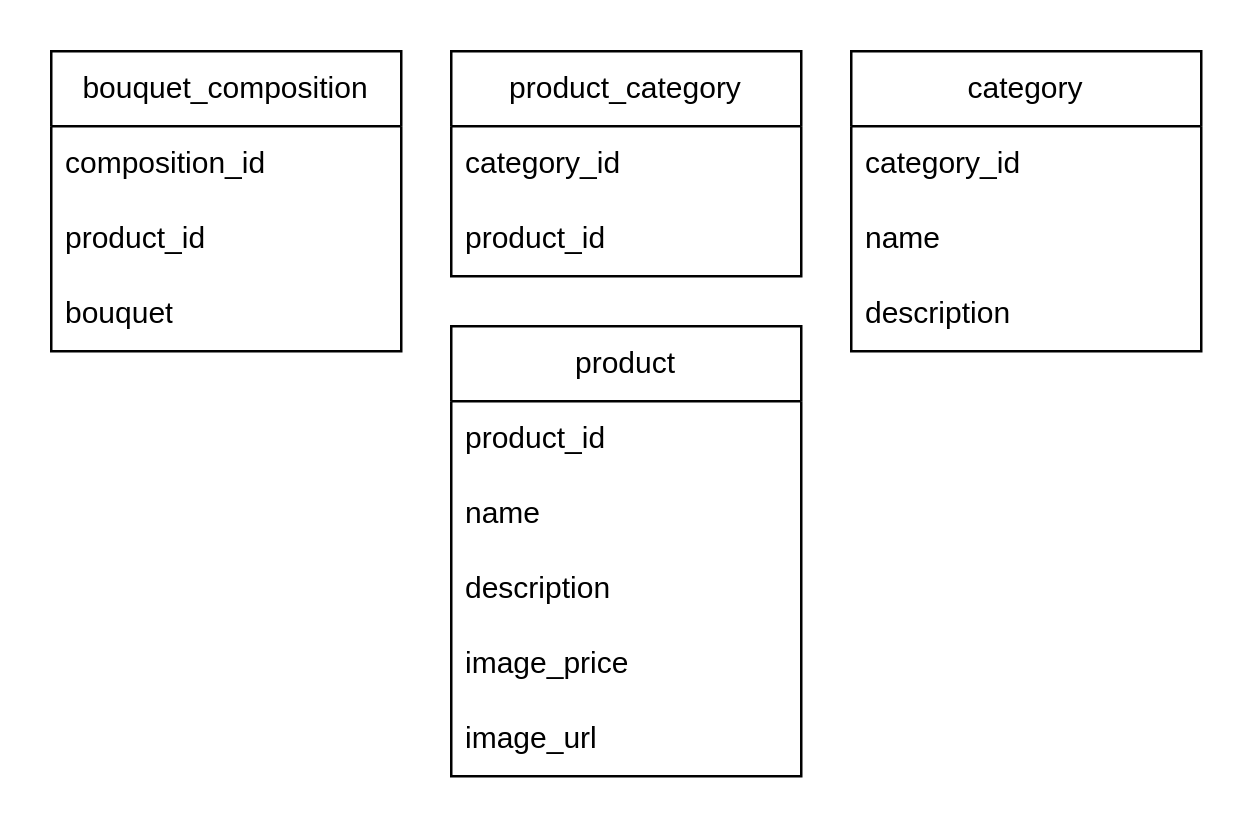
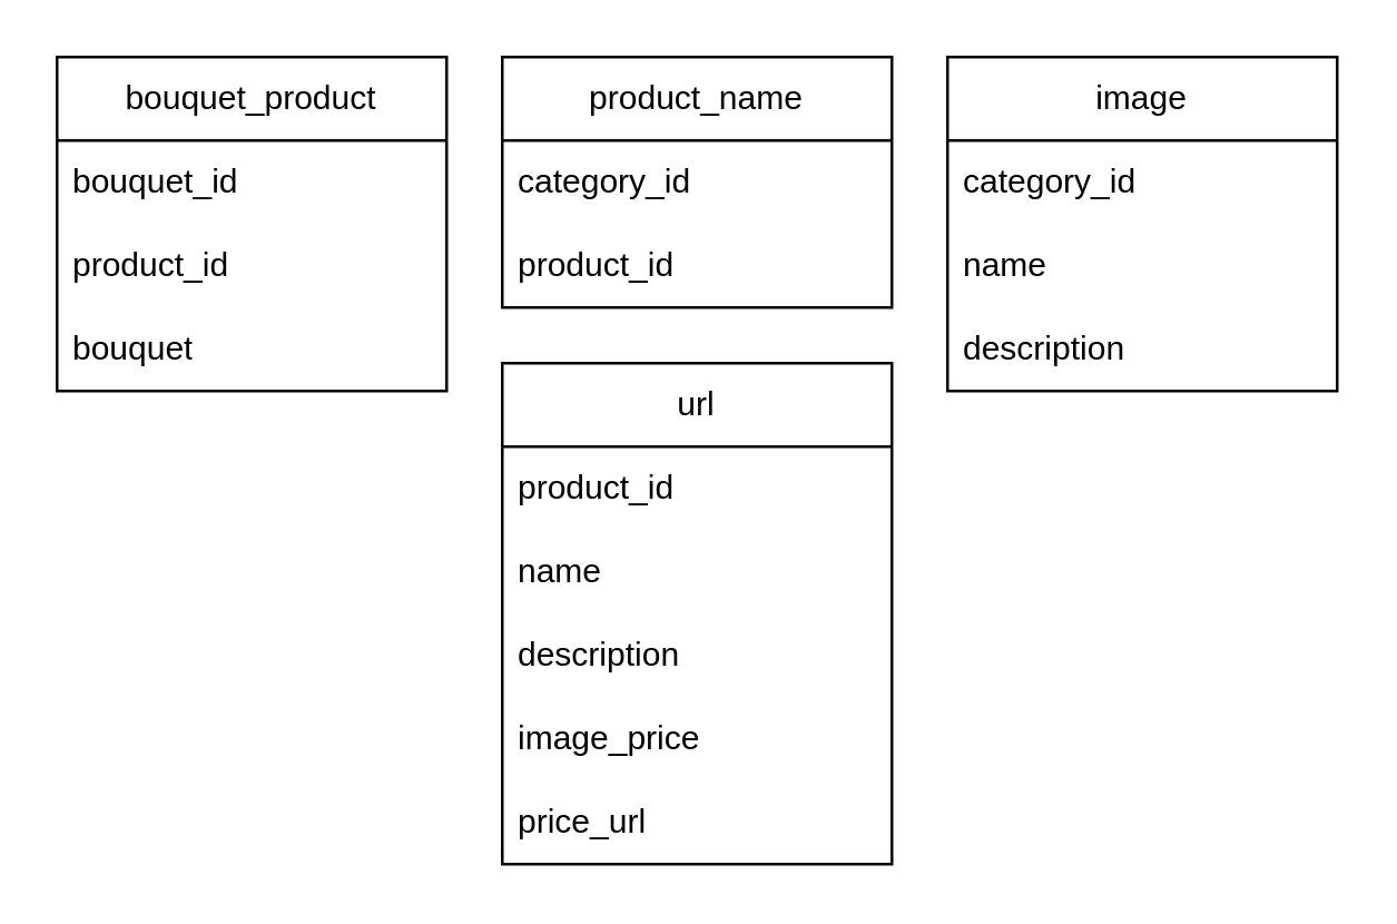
  <mxCell id="0" />
  <mxCell id="1" parent="0" />
- <mxCell id="2" value="product" style="swimlane;fontStyle=0;childLayout=stackLayout;horizontal=1;startSize=30;horizontalStack=0;resizeParent=1;resizeParentMax=0;resizeLast=0;collapsible=1;marginBottom=0;whiteSpace=wrap;html=1;" parent="1" vertex="1"><mxGeometry x="180" y="130" width="140" height="180" as="geometry" /></mxCell>
+ <mxCell id="2" value="url" style="swimlane;fontStyle=0;childLayout=stackLayout;horizontal=1;startSize=30;horizontalStack=0;resizeParent=1;resizeParentMax=0;resizeLast=0;collapsible=1;marginBottom=0;whiteSpace=wrap;html=1;" parent="1" vertex="1"><mxGeometry x="180" y="130" width="140" height="180" as="geometry" /></mxCell>
  <mxCell id="3" value="product_id" style="text;strokeColor=none;fillColor=none;align=left;verticalAlign=middle;spacingLeft=4;spacingRight=4;overflow=hidden;points=[[0,0.5],[1,0.5]];portConstraint=eastwest;rotatable=0;whiteSpace=wrap;html=1;" parent="2" vertex="1"><mxGeometry y="30" width="140" height="30" as="geometry" /></mxCell>
  <mxCell id="4" value="name" style="text;strokeColor=none;fillColor=none;align=left;verticalAlign=middle;spacingLeft=4;spacingRight=4;overflow=hidden;points=[[0,0.5],[1,0.5]];portConstraint=eastwest;rotatable=0;whiteSpace=wrap;html=1;" parent="2" vertex="1"><mxGeometry y="60" width="140" height="30" as="geometry" /></mxCell>
  <mxCell id="5" value="description" style="text;strokeColor=none;fillColor=none;align=left;verticalAlign=middle;spacingLeft=4;spacingRight=4;overflow=hidden;points=[[0,0.5],[1,0.5]];portConstraint=eastwest;rotatable=0;whiteSpace=wrap;html=1;" parent="2" vertex="1"><mxGeometry y="90" width="140" height="30" as="geometry" /></mxCell>
  <mxCell id="6" value="image_price" style="text;strokeColor=none;fillColor=none;align=left;verticalAlign=middle;spacingLeft=4;spacingRight=4;overflow=hidden;points=[[0,0.5],[1,0.5]];portConstraint=eastwest;rotatable=0;whiteSpace=wrap;html=1;" vertex="1" parent="2"><mxGeometry y="120" width="140" height="30" as="geometry" /></mxCell>
- <mxCell id="7" value="image_url" style="text;strokeColor=none;fillColor=none;align=left;verticalAlign=middle;spacingLeft=4;spacingRight=4;overflow=hidden;points=[[0,0.5],[1,0.5]];portConstraint=eastwest;rotatable=0;whiteSpace=wrap;html=1;" vertex="1" parent="2"><mxGeometry y="150" width="140" height="30" as="geometry" /></mxCell>
- <mxCell id="8" value="category" style="swimlane;fontStyle=0;childLayout=stackLayout;horizontal=1;startSize=30;horizontalStack=0;resizeParent=1;resizeParentMax=0;resizeLast=0;collapsible=1;marginBottom=0;whiteSpace=wrap;html=1;" vertex="1" parent="1"><mxGeometry x="340" y="20" width="140" height="120" as="geometry" /></mxCell>
+ <mxCell id="7" value="price_url" style="text;strokeColor=none;fillColor=none;align=left;verticalAlign=middle;spacingLeft=4;spacingRight=4;overflow=hidden;points=[[0,0.5],[1,0.5]];portConstraint=eastwest;rotatable=0;whiteSpace=wrap;html=1;" vertex="1" parent="2"><mxGeometry y="150" width="140" height="30" as="geometry" /></mxCell>
+ <mxCell id="8" value="image" style="swimlane;fontStyle=0;childLayout=stackLayout;horizontal=1;startSize=30;horizontalStack=0;resizeParent=1;resizeParentMax=0;resizeLast=0;collapsible=1;marginBottom=0;whiteSpace=wrap;html=1;" vertex="1" parent="1"><mxGeometry x="340" y="20" width="140" height="120" as="geometry" /></mxCell>
  <mxCell id="9" value="category_id" style="text;strokeColor=none;fillColor=none;align=left;verticalAlign=middle;spacingLeft=4;spacingRight=4;overflow=hidden;points=[[0,0.5],[1,0.5]];portConstraint=eastwest;rotatable=0;whiteSpace=wrap;html=1;" vertex="1" parent="8"><mxGeometry y="30" width="140" height="30" as="geometry" /></mxCell>
  <mxCell id="10" value="name" style="text;strokeColor=none;fillColor=none;align=left;verticalAlign=middle;spacingLeft=4;spacingRight=4;overflow=hidden;points=[[0,0.5],[1,0.5]];portConstraint=eastwest;rotatable=0;whiteSpace=wrap;html=1;" vertex="1" parent="8"><mxGeometry y="60" width="140" height="30" as="geometry" /></mxCell>
  <mxCell id="11" value="description" style="text;strokeColor=none;fillColor=none;align=left;verticalAlign=middle;spacingLeft=4;spacingRight=4;overflow=hidden;points=[[0,0.5],[1,0.5]];portConstraint=eastwest;rotatable=0;whiteSpace=wrap;html=1;" vertex="1" parent="8"><mxGeometry y="90" width="140" height="30" as="geometry" /></mxCell>
- <mxCell id="12" value="bouquet_composition" style="swimlane;fontStyle=0;childLayout=stackLayout;horizontal=1;startSize=30;horizontalStack=0;resizeParent=1;resizeParentMax=0;resizeLast=0;collapsible=1;marginBottom=0;whiteSpace=wrap;html=1;" vertex="1" parent="1"><mxGeometry x="20" y="20" width="140" height="120" as="geometry" /></mxCell>
- <mxCell id="13" value="composition_id" style="text;strokeColor=none;fillColor=none;align=left;verticalAlign=middle;spacingLeft=4;spacingRight=4;overflow=hidden;points=[[0,0.5],[1,0.5]];portConstraint=eastwest;rotatable=0;whiteSpace=wrap;html=1;" vertex="1" parent="12"><mxGeometry y="30" width="140" height="30" as="geometry" /></mxCell>
+ <mxCell id="12" value="bouquet_product" style="swimlane;fontStyle=0;childLayout=stackLayout;horizontal=1;startSize=30;horizontalStack=0;resizeParent=1;resizeParentMax=0;resizeLast=0;collapsible=1;marginBottom=0;whiteSpace=wrap;html=1;" vertex="1" parent="1"><mxGeometry x="20" y="20" width="140" height="120" as="geometry" /></mxCell>
+ <mxCell id="13" value="bouquet_id" style="text;strokeColor=none;fillColor=none;align=left;verticalAlign=middle;spacingLeft=4;spacingRight=4;overflow=hidden;points=[[0,0.5],[1,0.5]];portConstraint=eastwest;rotatable=0;whiteSpace=wrap;html=1;" vertex="1" parent="12"><mxGeometry y="30" width="140" height="30" as="geometry" /></mxCell>
  <mxCell id="14" value="product_id" style="text;strokeColor=none;fillColor=none;align=left;verticalAlign=middle;spacingLeft=4;spacingRight=4;overflow=hidden;points=[[0,0.5],[1,0.5]];portConstraint=eastwest;rotatable=0;whiteSpace=wrap;html=1;" vertex="1" parent="12"><mxGeometry y="60" width="140" height="30" as="geometry" /></mxCell>
  <mxCell id="15" value="bouquet" style="text;strokeColor=none;fillColor=none;align=left;verticalAlign=middle;spacingLeft=4;spacingRight=4;overflow=hidden;points=[[0,0.5],[1,0.5]];portConstraint=eastwest;rotatable=0;whiteSpace=wrap;html=1;" vertex="1" parent="12"><mxGeometry y="90" width="140" height="30" as="geometry" /></mxCell>
- <mxCell id="16" value="product_category" style="swimlane;fontStyle=0;childLayout=stackLayout;horizontal=1;startSize=30;horizontalStack=0;resizeParent=1;resizeParentMax=0;resizeLast=0;collapsible=1;marginBottom=0;whiteSpace=wrap;html=1;" vertex="1" parent="1"><mxGeometry x="180" y="20" width="140" height="90" as="geometry" /></mxCell>
+ <mxCell id="16" value="product_name" style="swimlane;fontStyle=0;childLayout=stackLayout;horizontal=1;startSize=30;horizontalStack=0;resizeParent=1;resizeParentMax=0;resizeLast=0;collapsible=1;marginBottom=0;whiteSpace=wrap;html=1;" vertex="1" parent="1"><mxGeometry x="180" y="20" width="140" height="90" as="geometry" /></mxCell>
  <mxCell id="17" value="category_id" style="text;strokeColor=none;fillColor=none;align=left;verticalAlign=middle;spacingLeft=4;spacingRight=4;overflow=hidden;points=[[0,0.5],[1,0.5]];portConstraint=eastwest;rotatable=0;whiteSpace=wrap;html=1;" vertex="1" parent="16"><mxGeometry y="30" width="140" height="30" as="geometry" /></mxCell>
  <mxCell id="18" value="product_id" style="text;strokeColor=none;fillColor=none;align=left;verticalAlign=middle;spacingLeft=4;spacingRight=4;overflow=hidden;points=[[0,0.5],[1,0.5]];portConstraint=eastwest;rotatable=0;whiteSpace=wrap;html=1;" vertex="1" parent="16"><mxGeometry y="60" width="140" height="30" as="geometry" /></mxCell>
